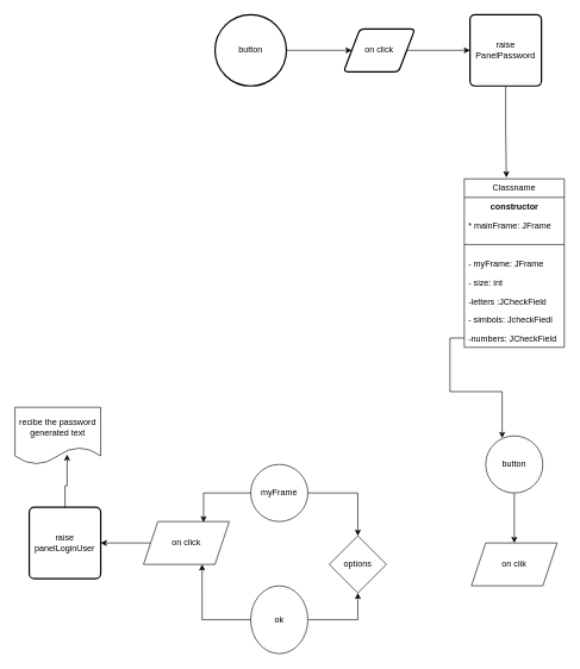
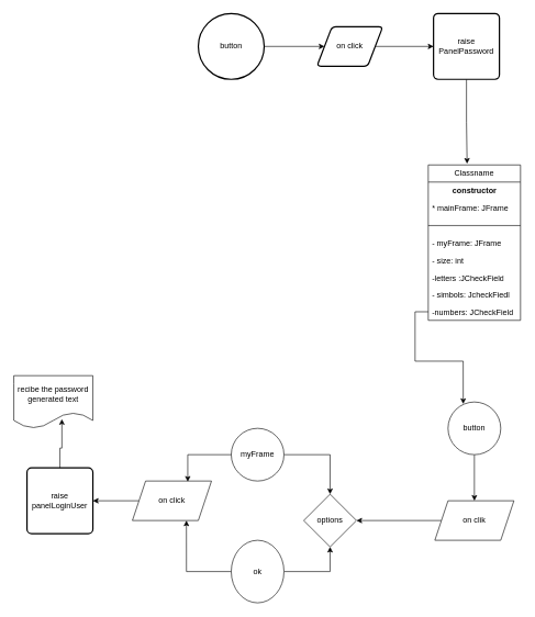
  <mxCell id="0" />
  <mxCell id="1" parent="0" />
  <mxCell id="2" style="edgeStyle=orthogonalEdgeStyle;rounded=0;orthogonalLoop=1;jettySize=auto;html=1;exitX=1;exitY=0.5;exitDx=0;exitDy=0;exitPerimeter=0;entryX=0;entryY=0.5;entryDx=0;entryDy=0;" edge="1" parent="1" source="3" target="5"><mxGeometry relative="1" as="geometry" /></mxCell>
  <mxCell id="3" value="button" style="strokeWidth=2;html=1;shape=mxgraph.flowchart.start_2;whiteSpace=wrap;" vertex="1" parent="1"><mxGeometry x="300" y="20" width="100" height="100" as="geometry" /></mxCell>
  <mxCell id="4" style="edgeStyle=orthogonalEdgeStyle;rounded=0;orthogonalLoop=1;jettySize=auto;html=1;exitX=1;exitY=0.5;exitDx=0;exitDy=0;entryX=0;entryY=0.5;entryDx=0;entryDy=0;" edge="1" parent="1" source="5" target="7"><mxGeometry relative="1" as="geometry" /></mxCell>
  <mxCell id="5" value="on click&lt;br&gt;" style="shape=parallelogram;html=1;strokeWidth=2;perimeter=parallelogramPerimeter;whiteSpace=wrap;rounded=1;arcSize=12;size=0.23;" vertex="1" parent="1"><mxGeometry x="480" y="40" width="100" height="60" as="geometry" /></mxCell>
  <mxCell id="6" style="edgeStyle=orthogonalEdgeStyle;rounded=0;orthogonalLoop=1;jettySize=auto;html=1;exitX=0.5;exitY=1;exitDx=0;exitDy=0;entryX=0.421;entryY=-0.008;entryDx=0;entryDy=0;entryPerimeter=0;" edge="1" parent="1" source="7" target="8"><mxGeometry relative="1" as="geometry"><mxPoint x="707" y="230" as="targetPoint" /></mxGeometry></mxCell>
  <mxCell id="7" value="raise PanelPassword&lt;br&gt;" style="rounded=1;whiteSpace=wrap;html=1;absoluteArcSize=1;arcSize=14;strokeWidth=2;" vertex="1" parent="1"><mxGeometry x="657" y="20" width="100" height="100" as="geometry" /></mxCell>
  <mxCell id="8" value="Classname" style="swimlane;fontStyle=0;childLayout=stackLayout;horizontal=1;startSize=26;fillColor=none;horizontalStack=0;resizeParent=1;resizeParentMax=0;resizeLast=0;collapsible=1;marginBottom=0;whiteSpace=wrap;html=1;" vertex="1" parent="1"><mxGeometry x="649" y="250" width="140" height="236" as="geometry" /></mxCell>
  <mxCell id="9" value="constructor&lt;br&gt;" style="text;align=center;fontStyle=1;verticalAlign=middle;spacingLeft=3;spacingRight=3;strokeColor=none;rotatable=0;points=[[0,0.5],[1,0.5]];portConstraint=eastwest;html=1;" vertex="1" parent="8"><mxGeometry y="26" width="140" height="26" as="geometry" /></mxCell>
  <mxCell id="10" value="* mainFrame: JFrame" style="text;strokeColor=none;fillColor=none;align=left;verticalAlign=top;spacingLeft=4;spacingRight=4;overflow=hidden;rotatable=0;points=[[0,0.5],[1,0.5]];portConstraint=eastwest;whiteSpace=wrap;html=1;" vertex="1" parent="8"><mxGeometry y="52" width="140" height="26" as="geometry" /></mxCell>
  <mxCell id="11" value="" style="line;strokeWidth=1;fillColor=none;align=left;verticalAlign=middle;spacingTop=-1;spacingLeft=3;spacingRight=3;rotatable=0;labelPosition=right;points=[];portConstraint=eastwest;strokeColor=inherit;" vertex="1" parent="8"><mxGeometry y="78" width="140" height="28" as="geometry" /></mxCell>
  <mxCell id="12" value="- myFrame: JFrame" style="text;strokeColor=none;fillColor=none;align=left;verticalAlign=top;spacingLeft=4;spacingRight=4;overflow=hidden;rotatable=0;points=[[0,0.5],[1,0.5]];portConstraint=eastwest;whiteSpace=wrap;html=1;" vertex="1" parent="8"><mxGeometry y="106" width="140" height="26" as="geometry" /></mxCell>
  <mxCell id="13" value="- size: int&lt;br&gt;" style="text;strokeColor=none;fillColor=none;align=left;verticalAlign=top;spacingLeft=4;spacingRight=4;overflow=hidden;rotatable=0;points=[[0,0.5],[1,0.5]];portConstraint=eastwest;whiteSpace=wrap;html=1;" vertex="1" parent="8"><mxGeometry y="132" width="140" height="26" as="geometry" /></mxCell>
  <mxCell id="14" value="-letters :JCheckField" style="text;strokeColor=none;fillColor=none;align=left;verticalAlign=top;spacingLeft=4;spacingRight=4;overflow=hidden;rotatable=0;points=[[0,0.5],[1,0.5]];portConstraint=eastwest;whiteSpace=wrap;html=1;" vertex="1" parent="8"><mxGeometry y="158" width="140" height="26" as="geometry" /></mxCell>
  <mxCell id="15" value="- simbols: JcheckFiedl" style="text;strokeColor=none;fillColor=none;align=left;verticalAlign=top;spacingLeft=4;spacingRight=4;overflow=hidden;rotatable=0;points=[[0,0.5],[1,0.5]];portConstraint=eastwest;whiteSpace=wrap;html=1;" vertex="1" parent="8"><mxGeometry y="184" width="140" height="26" as="geometry" /></mxCell>
  <mxCell id="16" value="-numbers: JCheckField" style="text;strokeColor=none;fillColor=none;align=left;verticalAlign=top;spacingLeft=4;spacingRight=4;overflow=hidden;rotatable=0;points=[[0,0.5],[1,0.5]];portConstraint=eastwest;whiteSpace=wrap;html=1;" vertex="1" parent="8"><mxGeometry y="210" width="140" height="26" as="geometry" /></mxCell>
+ <mxCell id="17" style="edgeStyle=orthogonalEdgeStyle;rounded=0;orthogonalLoop=1;jettySize=auto;html=1;exitX=0;exitY=0.5;exitDx=0;exitDy=0;" edge="1" parent="1" source="18" target="22"><mxGeometry relative="1" as="geometry" /></mxCell>
  <mxCell id="18" value="on clik" style="shape=parallelogram;perimeter=parallelogramPerimeter;whiteSpace=wrap;html=1;fixedSize=1;" vertex="1" parent="1"><mxGeometry x="659" y="760" width="120" height="60" as="geometry" /></mxCell>
  <mxCell id="19" style="edgeStyle=orthogonalEdgeStyle;rounded=0;orthogonalLoop=1;jettySize=auto;html=1;exitX=0.5;exitY=1;exitDx=0;exitDy=0;entryX=0.5;entryY=0;entryDx=0;entryDy=0;" edge="1" parent="1" source="20" target="18"><mxGeometry relative="1" as="geometry" /></mxCell>
  <mxCell id="20" value="button" style="ellipse;whiteSpace=wrap;html=1;" vertex="1" parent="1"><mxGeometry x="679" y="610" width="80" height="80" as="geometry" /></mxCell>
  <mxCell id="21" style="edgeStyle=orthogonalEdgeStyle;rounded=0;orthogonalLoop=1;jettySize=auto;html=1;exitX=0;exitY=0.5;exitDx=0;exitDy=0;entryX=0.288;entryY=0.038;entryDx=0;entryDy=0;entryPerimeter=0;" edge="1" parent="1" source="16" target="20"><mxGeometry relative="1" as="geometry"><mxPoint x="700" y="590" as="targetPoint" /></mxGeometry></mxCell>
  <mxCell id="22" value="options" style="rhombus;whiteSpace=wrap;html=1;" vertex="1" parent="1"><mxGeometry x="460" y="750" width="80" height="80" as="geometry" /></mxCell>
  <mxCell id="23" style="edgeStyle=orthogonalEdgeStyle;rounded=0;orthogonalLoop=1;jettySize=auto;html=1;exitX=1;exitY=0.5;exitDx=0;exitDy=0;entryX=0.5;entryY=0;entryDx=0;entryDy=0;" edge="1" parent="1" source="24" target="22"><mxGeometry relative="1" as="geometry" /></mxCell>
  <mxCell id="24" value="myFrame" style="ellipse;whiteSpace=wrap;html=1;" vertex="1" parent="1"><mxGeometry x="350" y="650" width="80" height="80" as="geometry" /></mxCell>
  <mxCell id="25" style="edgeStyle=orthogonalEdgeStyle;rounded=0;orthogonalLoop=1;jettySize=auto;html=1;exitX=1;exitY=0.5;exitDx=0;exitDy=0;entryX=0.5;entryY=1;entryDx=0;entryDy=0;" edge="1" parent="1" source="26" target="22"><mxGeometry relative="1" as="geometry" /></mxCell>
  <mxCell id="26" value="ok" style="ellipse;whiteSpace=wrap;html=1;" vertex="1" parent="1"><mxGeometry x="350" y="820" width="80" height="95" as="geometry" /></mxCell>
  <mxCell id="27" style="edgeStyle=orthogonalEdgeStyle;rounded=0;orthogonalLoop=1;jettySize=auto;html=1;exitX=0;exitY=0.5;exitDx=0;exitDy=0;" edge="1" parent="1" source="28" target="31"><mxGeometry relative="1" as="geometry" /></mxCell>
  <mxCell id="28" value="on click" style="shape=parallelogram;perimeter=parallelogramPerimeter;whiteSpace=wrap;html=1;fixedSize=1;" vertex="1" parent="1"><mxGeometry x="200" y="730" width="120" height="60" as="geometry" /></mxCell>
  <mxCell id="29" style="edgeStyle=orthogonalEdgeStyle;rounded=0;orthogonalLoop=1;jettySize=auto;html=1;exitX=0;exitY=0.5;exitDx=0;exitDy=0;entryX=0.7;entryY=0.017;entryDx=0;entryDy=0;entryPerimeter=0;" edge="1" parent="1" source="24" target="28"><mxGeometry relative="1" as="geometry" /></mxCell>
  <mxCell id="30" style="edgeStyle=orthogonalEdgeStyle;rounded=0;orthogonalLoop=1;jettySize=auto;html=1;exitX=0;exitY=0.5;exitDx=0;exitDy=0;entryX=0.683;entryY=1;entryDx=0;entryDy=0;entryPerimeter=0;" edge="1" parent="1" source="26" target="28"><mxGeometry relative="1" as="geometry" /></mxCell>
  <mxCell id="31" value="raise panelLoginUser" style="rounded=1;whiteSpace=wrap;html=1;absoluteArcSize=1;arcSize=14;strokeWidth=2;" vertex="1" parent="1"><mxGeometry x="40" y="710" width="100" height="100" as="geometry" /></mxCell>
  <mxCell id="32" value="recibe the password generated text" style="shape=document;whiteSpace=wrap;html=1;boundedLbl=1;" vertex="1" parent="1"><mxGeometry x="20" y="570" width="120" height="80" as="geometry" /></mxCell>
  <mxCell id="33" style="edgeStyle=orthogonalEdgeStyle;rounded=0;orthogonalLoop=1;jettySize=auto;html=1;exitX=0.5;exitY=0;exitDx=0;exitDy=0;entryX=0.608;entryY=0.825;entryDx=0;entryDy=0;entryPerimeter=0;" edge="1" parent="1" source="31" target="32"><mxGeometry relative="1" as="geometry" /></mxCell>
